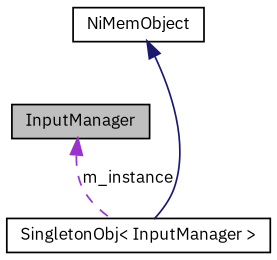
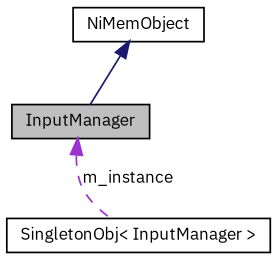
  digraph {
    fontname="IBM Plex Sans"
    node [color=black fontname="IBM Plex Sans" fontsize=10 shape=record]
    edge [dir=back fontname="IBM Plex Sans" fontsize=10 labelfontname="FreeSans.ttf" labelfontsize=10]
    n1 [fillcolor=grey75 fontcolor=black height=0.2 label=InputManager style=filled width=0.4]
    n2 [height=0.2 label="SingletonObj\< InputManager \>" width=0.4]
    n3 [height=0.2 label=NiMemObject width=0.4]
    n1 -> n2 [color=darkorchid3 label=m_instance style=dashed]
-   n3 -> n2 [color=midnightblue style=solid]
+   n3 -> n1 [color=midnightblue style=solid]
  }
